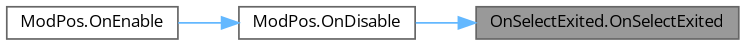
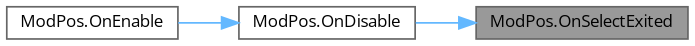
  digraph {
    fontname="Open Sans"
    rankdir=RL
    node [color=grey40 fillcolor=white fontname="Open Sans" fontsize=10 shape=box style=filled]
    edge [color=steelblue1 dir=back fontname="Open Sans" fontsize=10 labelfontname=Helvetica labelfontsize=10 style=solid]
-   n1 [color=gray40 fillcolor=grey60 fontcolor=black height=0.2 label="OnSelectExited.OnSelectExited" width=0.4]
+   n1 [color=gray40 fillcolor=grey60 fontcolor=black height=0.2 label="ModPos.OnSelectExited" width=0.4]
    n2 [height=0.2 label="ModPos.OnDisable" width=0.4]
    n3 [height=0.2 label="ModPos.OnEnable" width=0.4]
    n1 -> n2
    n2 -> n3
  }
